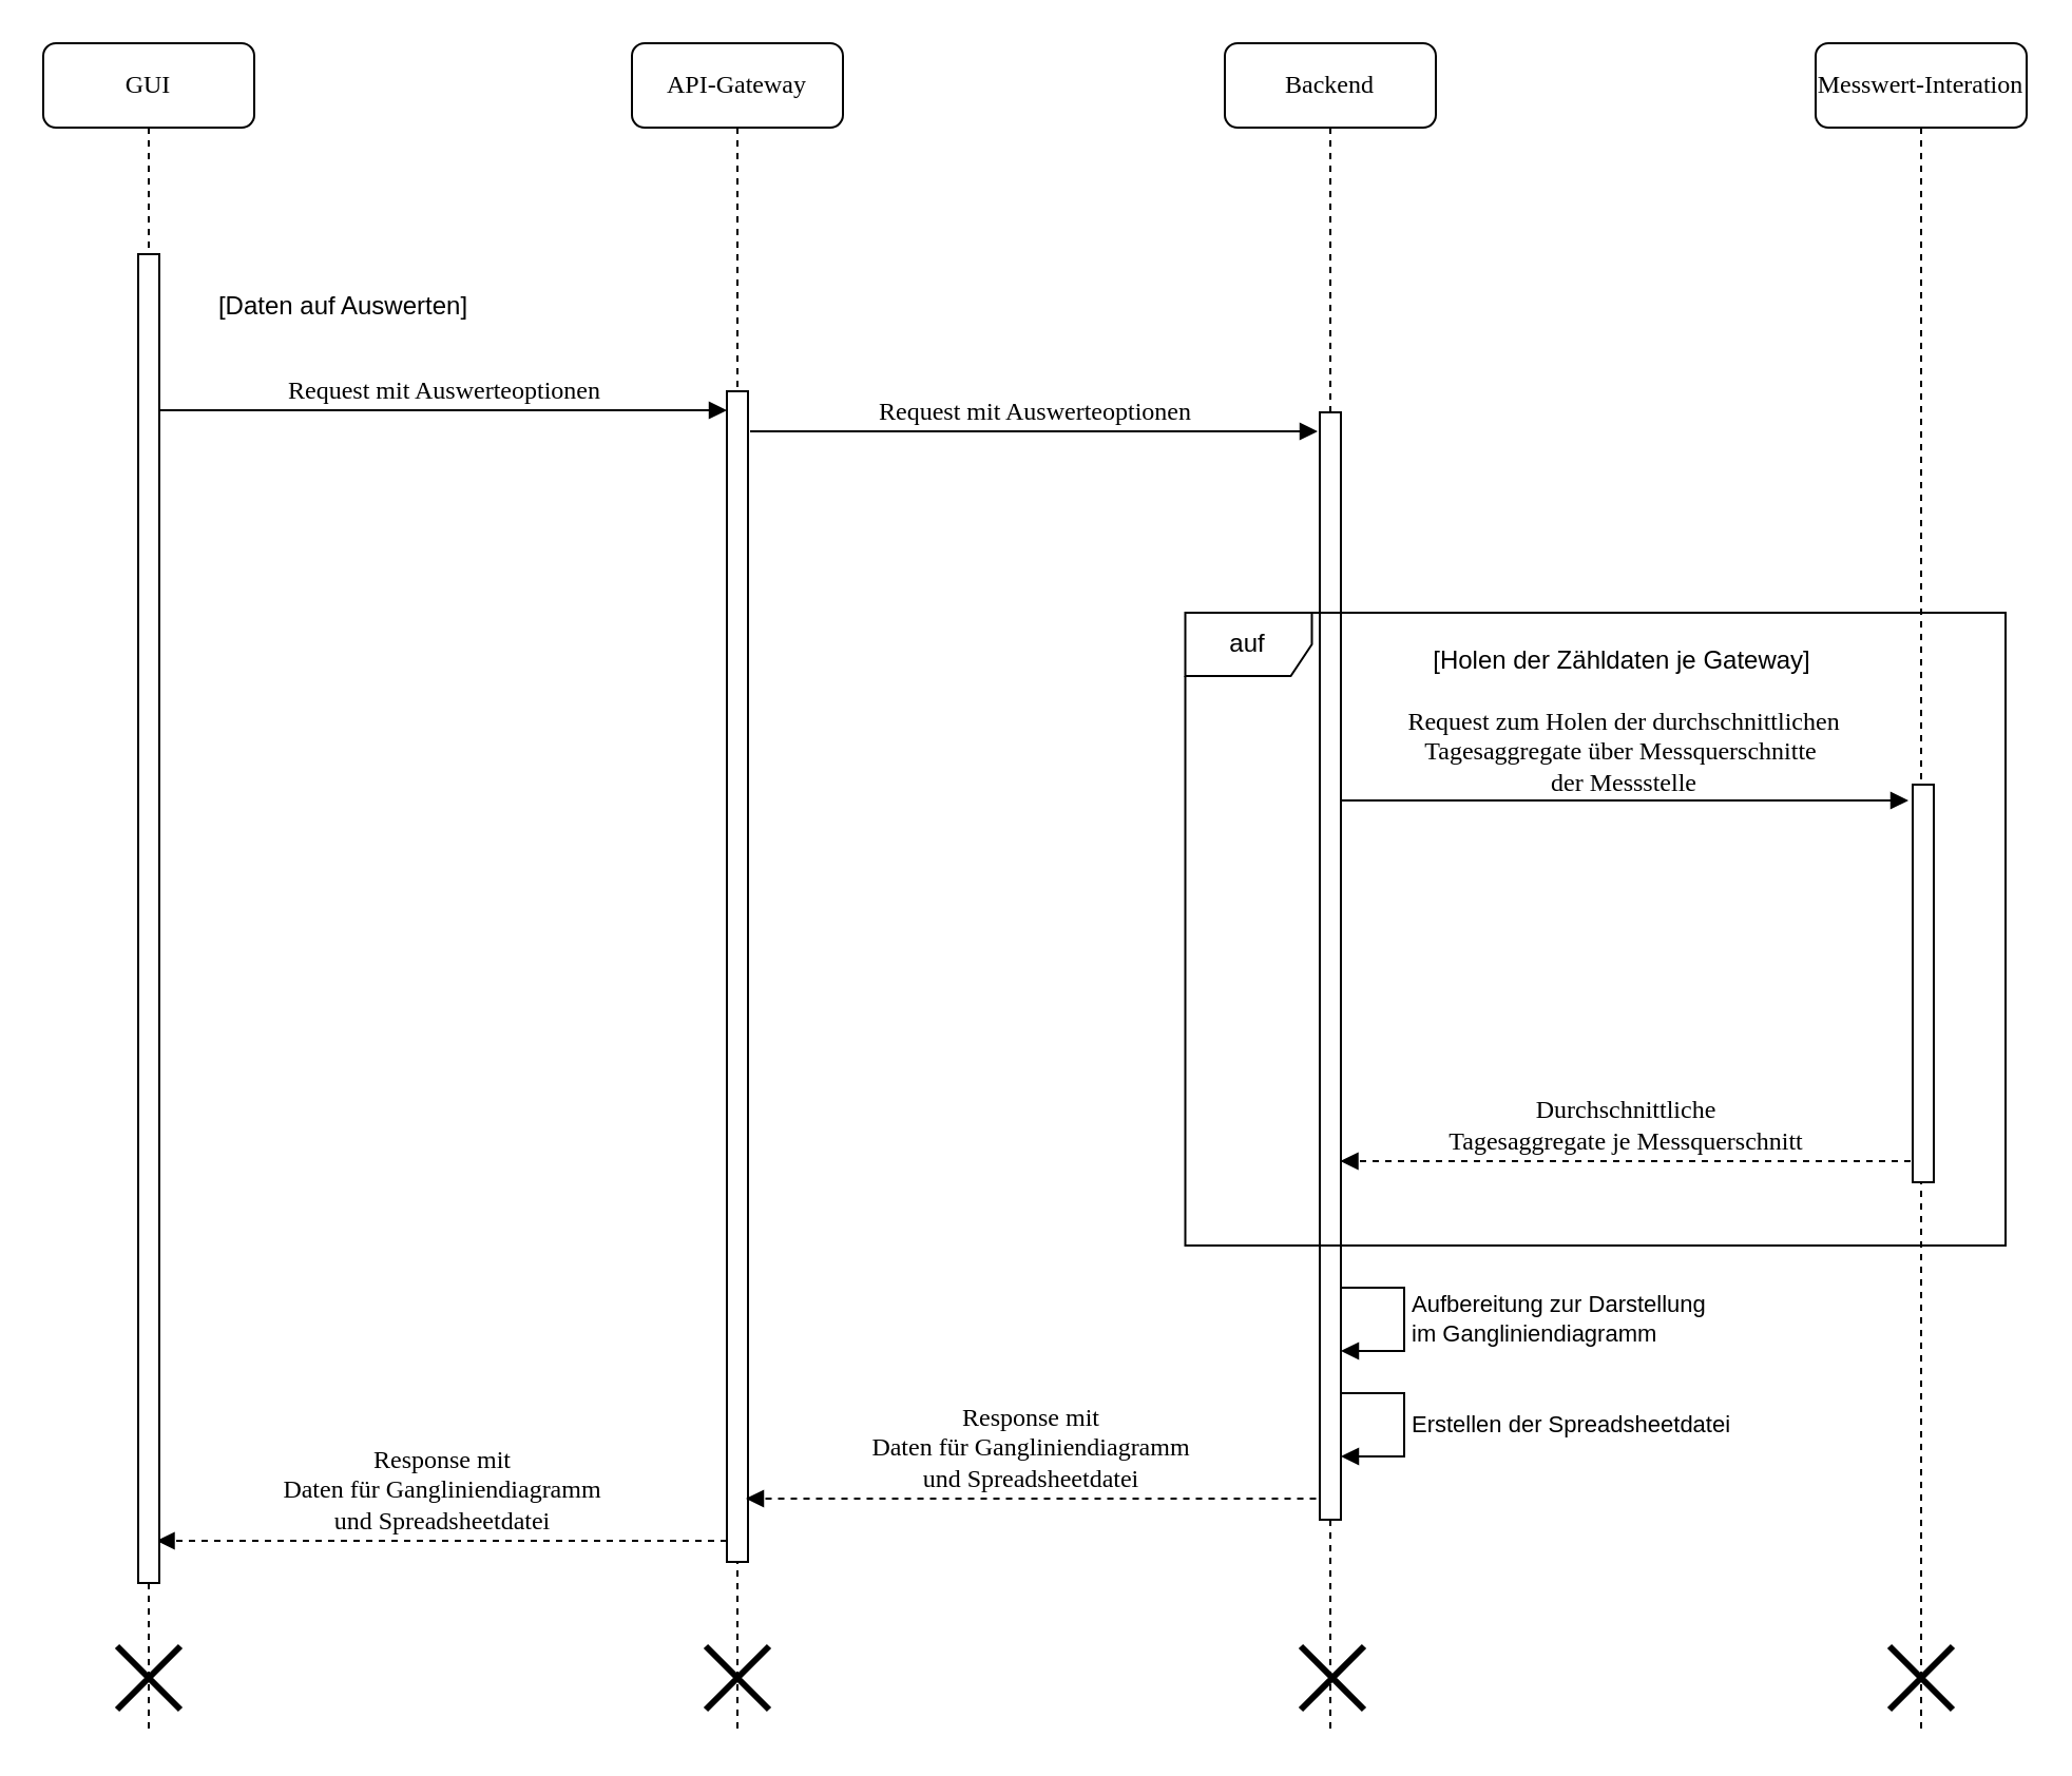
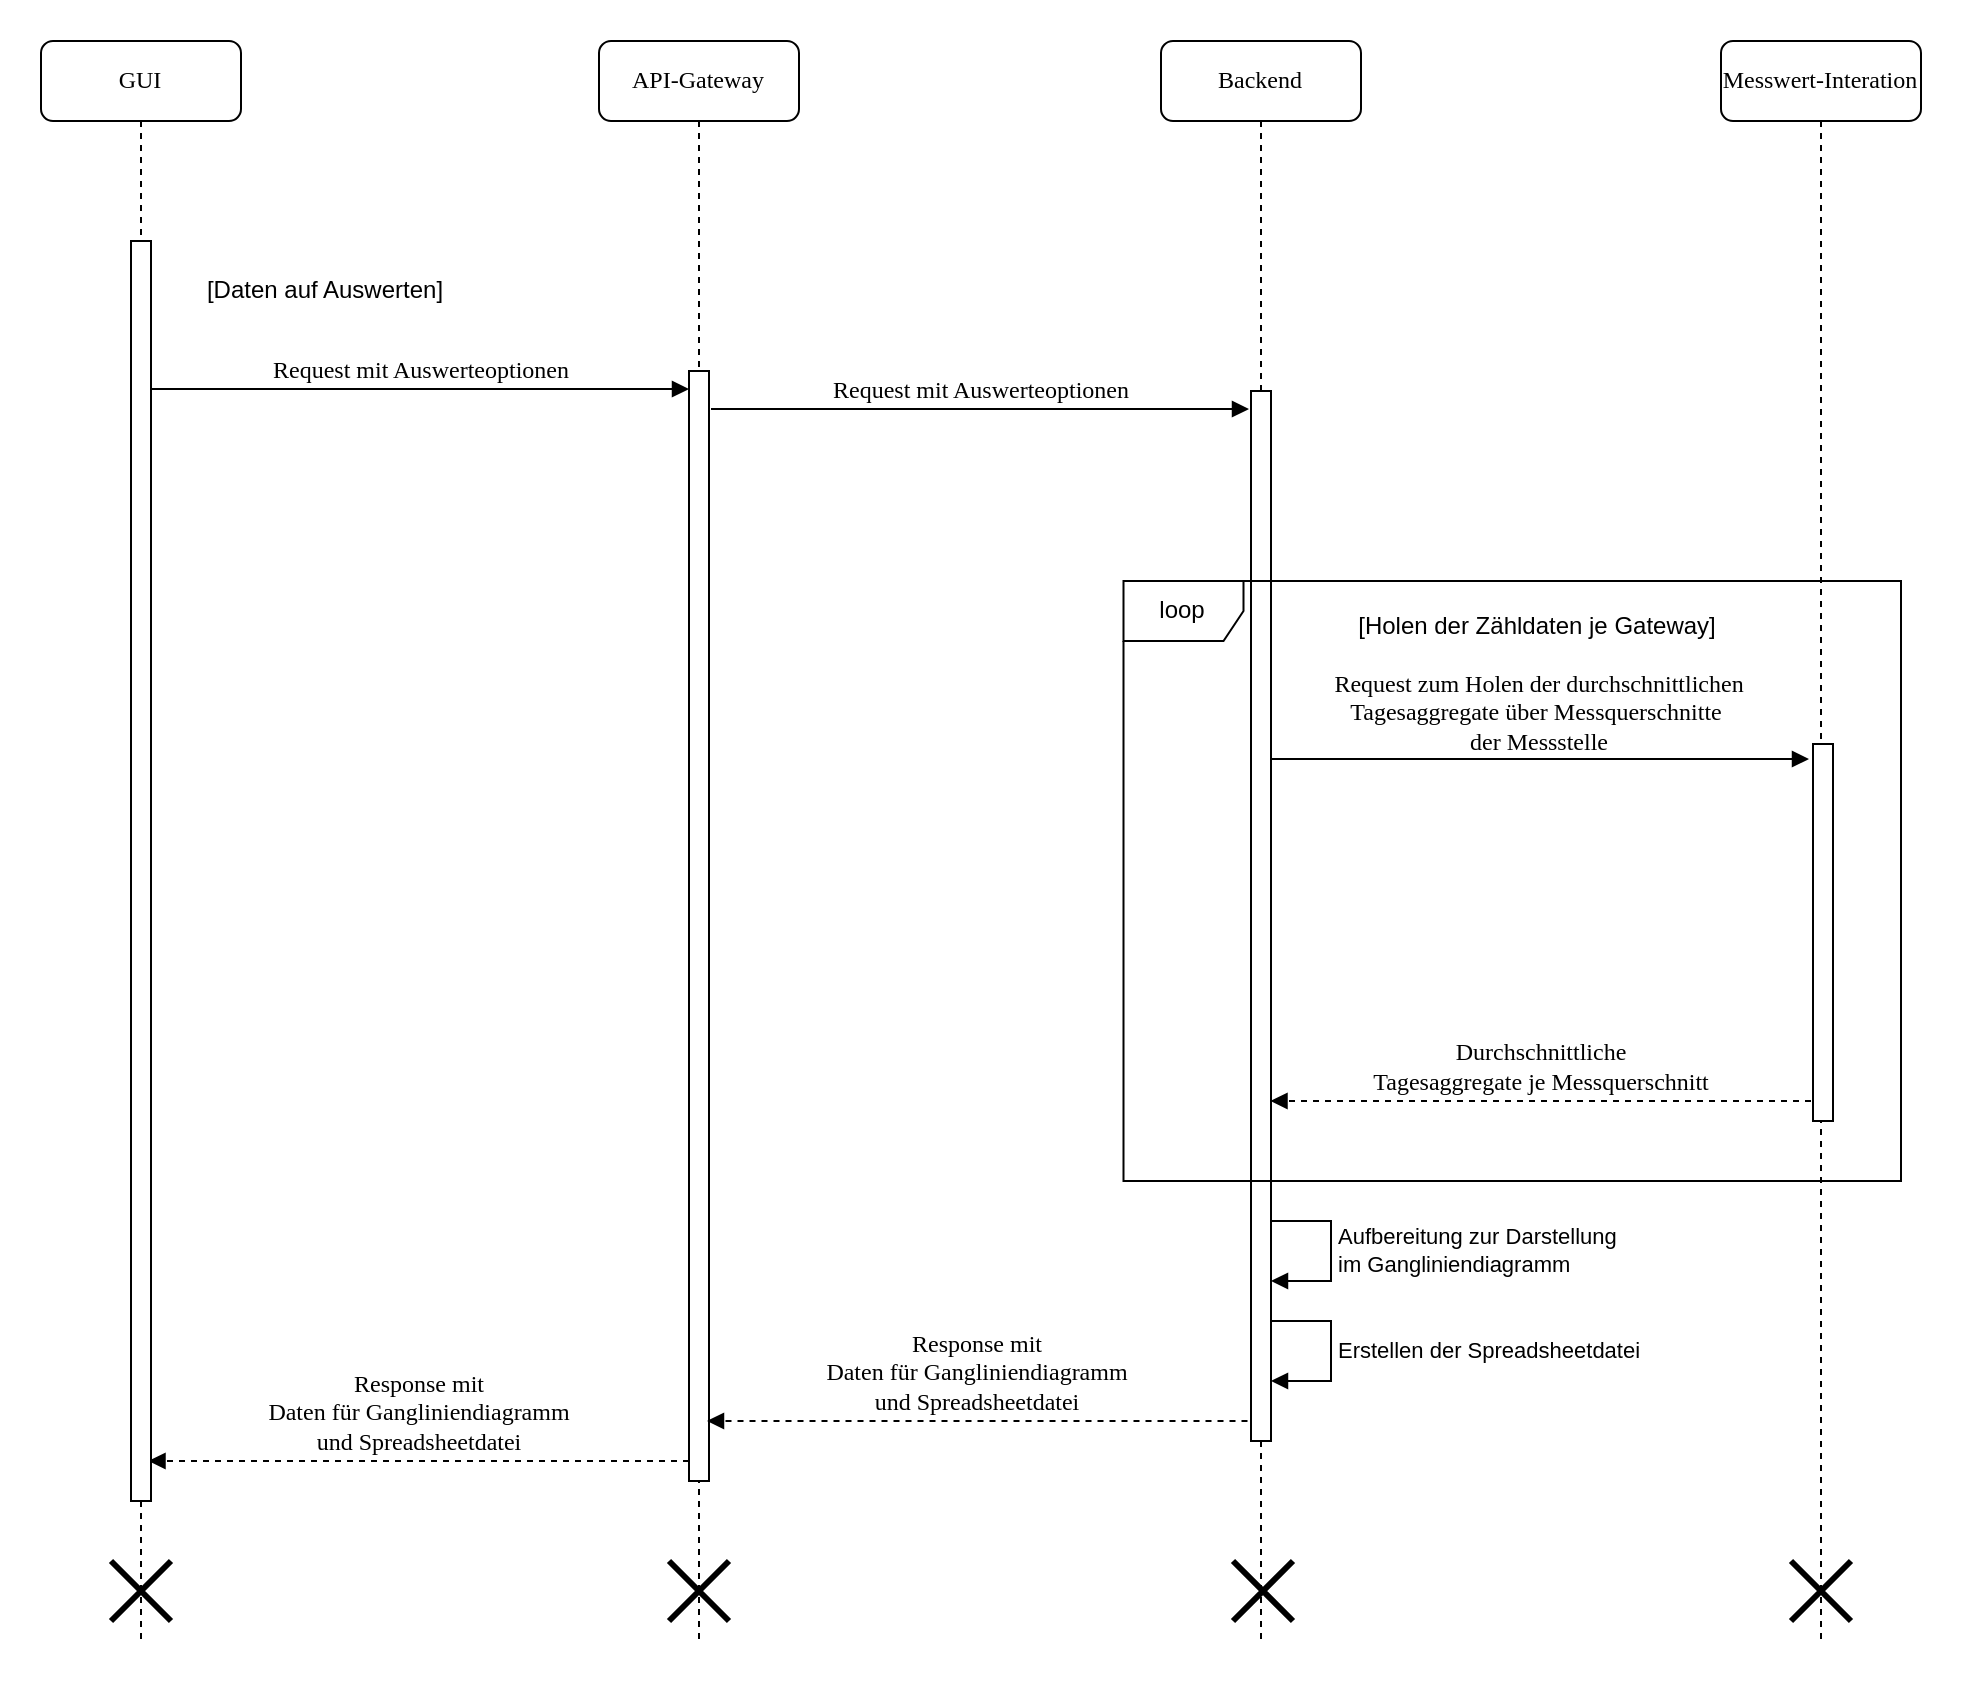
  <mxCell id="0" />
  <mxCell id="1" parent="0" />
  <mxCell id="2" value="API-Gateway" style="shape=umlLifeline;perimeter=lifelinePerimeter;whiteSpace=wrap;html=1;container=1;collapsible=0;recursiveResize=0;outlineConnect=0;rounded=1;shadow=0;comic=0;labelBackgroundColor=none;strokeWidth=1;fontFamily=Verdana;fontSize=12;align=center;" parent="1" vertex="1"><mxGeometry x="299" y="20" width="100" height="800" as="geometry" /></mxCell>
  <mxCell id="3" value="" style="html=1;points=[];perimeter=orthogonalPerimeter;rounded=0;shadow=0;comic=0;labelBackgroundColor=none;strokeWidth=1;fontFamily=Verdana;fontSize=12;align=center;" parent="2" vertex="1"><mxGeometry x="45" y="165" width="10" height="555" as="geometry" /></mxCell>
  <mxCell id="4" value="Response mit&lt;div&gt;Daten für Gangliniendiagramm&lt;div&gt;und Spreadsheetdatei&lt;/div&gt;&lt;/div&gt;" style="html=1;verticalAlign=bottom;endArrow=block;labelBackgroundColor=none;fontFamily=Verdana;fontSize=12;edgeStyle=elbowEdgeStyle;elbow=vertical;exitX=0.925;exitY=0.55;exitDx=0;exitDy=0;exitPerimeter=0;dashed=1;" parent="2" edge="1"><mxGeometry x="-0.001" relative="1" as="geometry"><mxPoint x="45" y="710" as="sourcePoint" /><mxPoint as="offset" /><mxPoint x="-225.25" y="710" as="targetPoint" /></mxGeometry></mxCell>
  <mxCell id="5" value="" style="shape=umlDestroy;whiteSpace=wrap;html=1;strokeWidth=3;targetShapes=umlLifeline;" parent="2" vertex="1"><mxGeometry x="35" y="760" width="30" height="30" as="geometry" /></mxCell>
  <mxCell id="6" value="Backend" style="shape=umlLifeline;perimeter=lifelinePerimeter;whiteSpace=wrap;html=1;container=1;collapsible=0;recursiveResize=0;outlineConnect=0;rounded=1;shadow=0;comic=0;labelBackgroundColor=none;strokeWidth=1;fontFamily=Verdana;fontSize=12;align=center;" parent="1" vertex="1"><mxGeometry x="580" y="20" width="100" height="800" as="geometry" /></mxCell>
  <mxCell id="7" value="" style="html=1;points=[];perimeter=orthogonalPerimeter;rounded=0;shadow=0;comic=0;labelBackgroundColor=none;strokeWidth=1;fontFamily=Verdana;fontSize=12;align=center;" parent="6" vertex="1"><mxGeometry x="45" y="175" width="10" height="525" as="geometry" /></mxCell>
  <mxCell id="8" value="Aufbereitung zur Darstellung&lt;div&gt;im Gangliniendiagramm&lt;/div&gt;" style="html=1;align=left;spacingLeft=2;endArrow=block;rounded=0;edgeStyle=orthogonalEdgeStyle;curved=0;rounded=0;" parent="6" edge="1"><mxGeometry relative="1" as="geometry"><mxPoint x="55" y="590" as="sourcePoint" /><Array as="points"><mxPoint x="85" y="590" /><mxPoint x="85" y="620" /></Array><mxPoint x="55" y="620" as="targetPoint" /></mxGeometry></mxCell>
  <mxCell id="9" value="Erstellen der Spreadsheetdatei" style="html=1;align=left;spacingLeft=2;endArrow=block;rounded=0;edgeStyle=orthogonalEdgeStyle;curved=0;rounded=0;" parent="6" edge="1"><mxGeometry relative="1" as="geometry"><mxPoint x="55" y="640" as="sourcePoint" /><Array as="points"><mxPoint x="85" y="640" /><mxPoint x="85" y="670" /></Array><mxPoint x="55" y="670" as="targetPoint" /></mxGeometry></mxCell>
  <mxCell id="10" value="" style="shape=umlDestroy;whiteSpace=wrap;html=1;strokeWidth=3;targetShapes=umlLifeline;" parent="6" vertex="1"><mxGeometry x="36" y="760" width="30" height="30" as="geometry" /></mxCell>
  <mxCell id="11" value="Messwert-Interation" style="shape=umlLifeline;perimeter=lifelinePerimeter;whiteSpace=wrap;html=1;container=1;collapsible=0;recursiveResize=0;outlineConnect=0;rounded=1;shadow=0;comic=0;labelBackgroundColor=none;strokeWidth=1;fontFamily=Verdana;fontSize=12;align=center;" parent="1" vertex="1"><mxGeometry x="860" y="20" width="100" height="800" as="geometry" /></mxCell>
  <mxCell id="12" value="" style="shape=umlDestroy;whiteSpace=wrap;html=1;strokeWidth=3;targetShapes=umlLifeline;" parent="11" vertex="1"><mxGeometry x="35" y="760" width="30" height="30" as="geometry" /></mxCell>
  <mxCell id="13" value="GUI" style="shape=umlLifeline;perimeter=lifelinePerimeter;whiteSpace=wrap;html=1;container=1;collapsible=0;recursiveResize=0;outlineConnect=0;rounded=1;shadow=0;comic=0;labelBackgroundColor=none;strokeWidth=1;fontFamily=Verdana;fontSize=12;align=center;" parent="1" vertex="1"><mxGeometry x="20" y="20" width="100" height="800" as="geometry" /></mxCell>
  <mxCell id="14" value="" style="html=1;points=[];perimeter=orthogonalPerimeter;rounded=0;shadow=0;comic=0;labelBackgroundColor=none;strokeWidth=1;fontFamily=Verdana;fontSize=12;align=center;" parent="13" vertex="1"><mxGeometry x="45" y="100" width="10" height="630" as="geometry" /></mxCell>
  <mxCell id="15" value="" style="shape=umlDestroy;whiteSpace=wrap;html=1;strokeWidth=3;targetShapes=umlLifeline;" parent="13" vertex="1"><mxGeometry x="35" y="760" width="30" height="30" as="geometry" /></mxCell>
  <mxCell id="16" value="Request mit Auswerteoptionen" style="html=1;verticalAlign=bottom;endArrow=block;entryX=0;entryY=0;labelBackgroundColor=none;fontFamily=Verdana;fontSize=12;edgeStyle=elbowEdgeStyle;elbow=vertical;" parent="1" edge="1"><mxGeometry relative="1" as="geometry"><mxPoint x="75" y="194" as="sourcePoint" /><mxPoint as="offset" /><mxPoint x="344" y="194" as="targetPoint" /></mxGeometry></mxCell>
  <mxCell id="17" value="Request mit Auswerteoptionen" style="html=1;verticalAlign=bottom;endArrow=block;entryX=0;entryY=0;labelBackgroundColor=none;fontFamily=Verdana;fontSize=12;edgeStyle=elbowEdgeStyle;elbow=vertical;" parent="1" edge="1"><mxGeometry x="0.004" relative="1" as="geometry"><mxPoint x="355" y="204" as="sourcePoint" /><mxPoint as="offset" /><mxPoint x="624" y="204" as="targetPoint" /></mxGeometry></mxCell>
  <mxCell id="18" value="[Daten auf Auswerten]" style="text;html=1;strokeColor=none;fillColor=none;align=center;verticalAlign=middle;whiteSpace=wrap;rounded=0;" parent="1" vertex="1"><mxGeometry x="67" y="130" width="191" height="30" as="geometry" /></mxCell>
- <mxCell id="19" value="auf" style="shape=umlFrame;whiteSpace=wrap;html=1;pointerEvents=0;" parent="1" vertex="1"><mxGeometry x="561.25" y="290" width="388.75" height="300" as="geometry" /></mxCell>
+ <mxCell id="19" value="loop" style="shape=umlFrame;whiteSpace=wrap;html=1;pointerEvents=0;" parent="1" vertex="1"><mxGeometry x="561.25" y="290" width="388.75" height="300" as="geometry" /></mxCell>
  <mxCell id="20" value="Request zum Holen der durchschnittlichen&lt;div&gt;Tagesaggregate über Messquerschnitte&amp;nbsp;&lt;/div&gt;&lt;div&gt;der Messstelle&lt;/div&gt;" style="html=1;verticalAlign=bottom;endArrow=block;entryX=0;entryY=0;labelBackgroundColor=none;fontFamily=Verdana;fontSize=12;edgeStyle=elbowEdgeStyle;elbow=vertical;" parent="1" edge="1"><mxGeometry x="-0.004" y="-1" relative="1" as="geometry"><mxPoint x="635" y="378.97" as="sourcePoint" /><mxPoint as="offset" /><mxPoint x="904" y="378.97" as="targetPoint" /></mxGeometry></mxCell>
  <mxCell id="21" value="[Holen der Zähldaten je Gateway&lt;span style=&quot;background-color: transparent; color: light-dark(rgb(0, 0, 0), rgb(255, 255, 255));&quot;&gt;]&lt;/span&gt;" style="text;html=1;strokeColor=none;fillColor=none;align=center;verticalAlign=middle;whiteSpace=wrap;rounded=0;" parent="1" vertex="1"><mxGeometry x="673" y="297.97" width="191" height="30" as="geometry" /></mxCell>
  <mxCell id="22" value="" style="html=1;points=[];perimeter=orthogonalPerimeter;rounded=0;shadow=0;comic=0;labelBackgroundColor=none;strokeWidth=1;fontFamily=Verdana;fontSize=12;align=center;" parent="1" vertex="1"><mxGeometry x="906" y="371.5" width="10" height="188.5" as="geometry" /></mxCell>
  <mxCell id="23" value="Durchschnittliche&lt;div&gt;Tagesaggregate je Messquerschnitt&lt;/div&gt;" style="html=1;verticalAlign=bottom;endArrow=block;labelBackgroundColor=none;fontFamily=Verdana;fontSize=12;edgeStyle=elbowEdgeStyle;elbow=vertical;exitX=0.925;exitY=0.55;exitDx=0;exitDy=0;exitPerimeter=0;dashed=1;" parent="1" edge="1"><mxGeometry x="-0.001" relative="1" as="geometry"><mxPoint x="905" y="550" as="sourcePoint" /><mxPoint as="offset" /><mxPoint x="634.75" y="550" as="targetPoint" /></mxGeometry></mxCell>
  <mxCell id="24" value="Response mit&lt;div&gt;Daten für Gangliniendiagramm&lt;div&gt;und Spreadsheetdatei&lt;/div&gt;&lt;/div&gt;" style="html=1;verticalAlign=bottom;endArrow=block;labelBackgroundColor=none;fontFamily=Verdana;fontSize=12;edgeStyle=elbowEdgeStyle;elbow=vertical;exitX=0.925;exitY=0.55;exitDx=0;exitDy=0;exitPerimeter=0;dashed=1;" parent="1" edge="1"><mxGeometry x="-0.001" relative="1" as="geometry"><mxPoint x="623.25" y="710" as="sourcePoint" /><mxPoint as="offset" /><mxPoint x="353" y="710" as="targetPoint" /></mxGeometry></mxCell>
